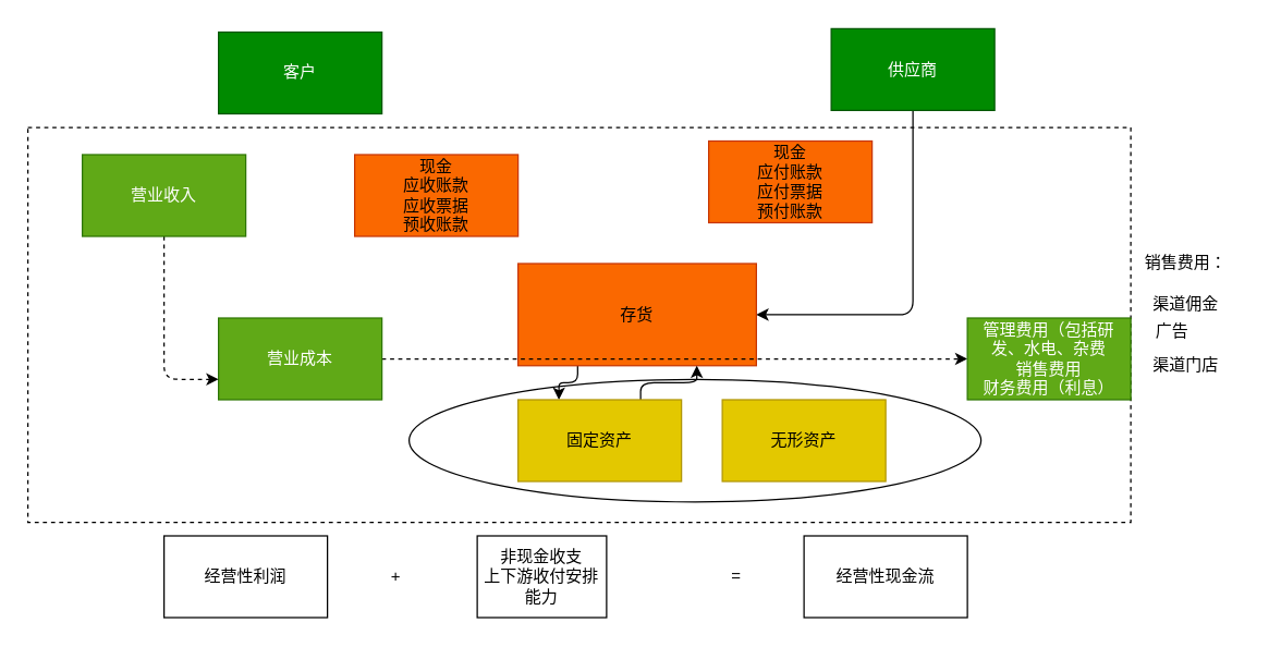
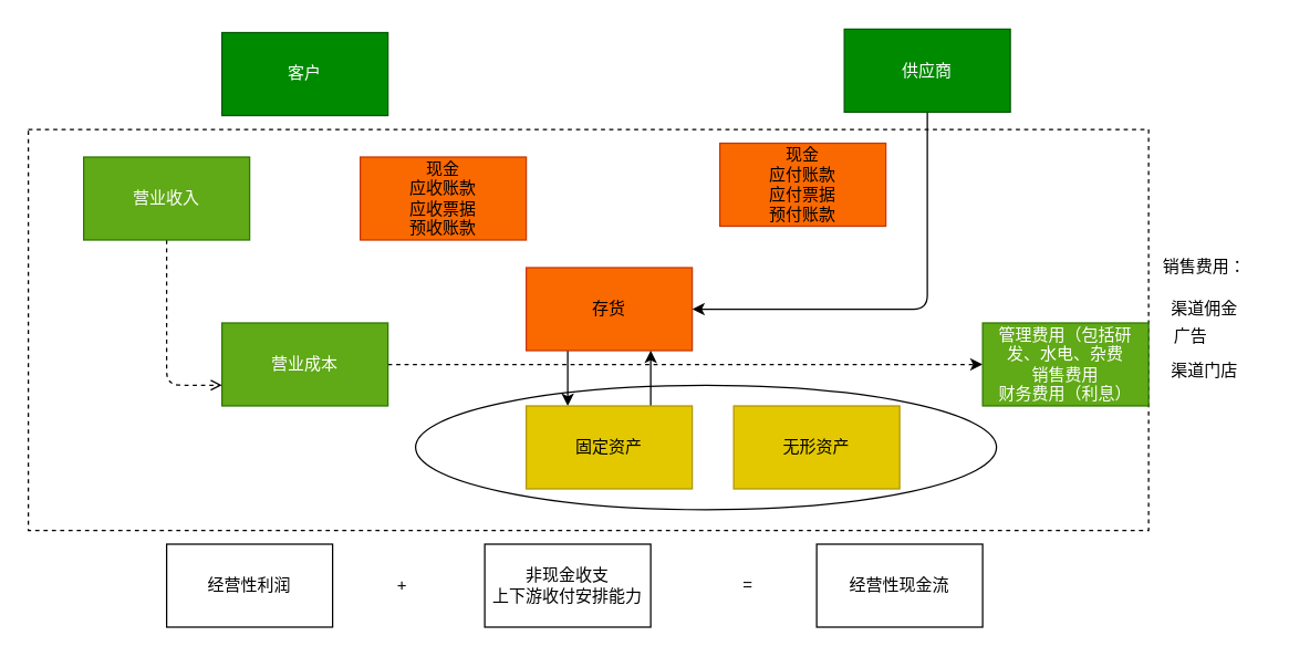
  <mxCell id="0" />
  <mxCell id="1" parent="0" />
  <mxCell id="2" value="" style="whiteSpace=wrap;html=1;dashed=1;" parent="1" vertex="1"><mxGeometry x="20" y="93" width="810" height="290" as="geometry" /></mxCell>
  <mxCell id="3" value="" style="ellipse;whiteSpace=wrap;html=1;" parent="1" vertex="1"><mxGeometry x="300" y="278" width="420" height="90" as="geometry" /></mxCell>
  <mxCell id="4" value="客户" style="whiteSpace=wrap;html=1;fillColor=#008a00;fontColor=#ffffff;strokeColor=#005700;" parent="1" vertex="1"><mxGeometry x="160" y="23" width="120" height="60" as="geometry" /></mxCell>
  <mxCell id="5" style="edgeStyle=orthogonalEdgeStyle;html=1;entryX=1;entryY=0.5;entryDx=0;entryDy=0;exitX=0.5;exitY=1;exitDx=0;exitDy=0;" parent="1" source="6" target="8" edge="1"><mxGeometry relative="1" as="geometry"><mxPoint x="590" y="205.5" as="targetPoint" /></mxGeometry></mxCell>
  <mxCell id="6" value="供应商" style="whiteSpace=wrap;html=1;fillColor=#008a00;fontColor=#ffffff;strokeColor=#005700;" parent="1" vertex="1"><mxGeometry x="610" y="20.5" width="120" height="60" as="geometry" /></mxCell>
  <mxCell id="7" style="edgeStyle=orthogonalEdgeStyle;html=1;exitX=0.25;exitY=1;exitDx=0;exitDy=0;entryX=0.25;entryY=0;entryDx=0;entryDy=0;" parent="1" source="8" target="17" edge="1"><mxGeometry relative="1" as="geometry" /></mxCell>
- <mxCell id="8" value="存货" style="whiteSpace=wrap;html=1;fillColor=#fa6800;fontColor=#000000;strokeColor=#C73500;" parent="1" vertex="1"><mxGeometry x="380" y="193" width="175" height="75" as="geometry" /></mxCell>
+ <mxCell id="8" value="存货" style="whiteSpace=wrap;html=1;fillColor=#fa6800;fontColor=#000000;strokeColor=#C73500;" parent="1" vertex="1"><mxGeometry x="380" y="193" width="120" height="60" as="geometry" /></mxCell>
  <mxCell id="9" style="edgeStyle=orthogonalEdgeStyle;html=1;exitX=1;exitY=0.5;exitDx=0;exitDy=0;entryX=0;entryY=0.5;entryDx=0;entryDy=0;dashed=1;" parent="1" source="10" target="15" edge="1"><mxGeometry relative="1" as="geometry" /></mxCell>
  <mxCell id="10" value="营业成本" style="whiteSpace=wrap;html=1;fillColor=#60a917;fontColor=#ffffff;strokeColor=#2D7600;" parent="1" vertex="1"><mxGeometry x="160" y="233" width="120" height="60" as="geometry" /></mxCell>
- <mxCell id="11" style="edgeStyle=orthogonalEdgeStyle;html=1;exitX=0.5;exitY=1;exitDx=0;exitDy=0;entryX=0;entryY=0.75;entryDx=0;entryDy=0;dashed=1;" parent="1" source="12" target="10" edge="1"><mxGeometry relative="1" as="geometry" /></mxCell>
+ <mxCell id="11" style="edgeStyle=orthogonalEdgeStyle;html=1;exitX=0.5;exitY=1;exitDx=0;exitDy=0;entryX=0;entryY=0.75;entryDx=0;entryDy=0;dashed=1;endArrow=open;" parent="1" source="12" target="10" edge="1"><mxGeometry relative="1" as="geometry" /></mxCell>
  <mxCell id="12" value="营业收入" style="whiteSpace=wrap;html=1;fillColor=#60a917;fontColor=#ffffff;strokeColor=#2D7600;" parent="1" vertex="1"><mxGeometry x="60" y="113" width="120" height="60" as="geometry" /></mxCell>
  <mxCell id="13" value="现金&lt;br&gt;应收账款&lt;br&gt;应收票据&lt;br&gt;预收账款" style="whiteSpace=wrap;html=1;fillColor=#fa6800;fontColor=#000000;strokeColor=#C73500;" parent="1" vertex="1"><mxGeometry x="260" y="113" width="120" height="60" as="geometry" /></mxCell>
  <mxCell id="14" value="现金&lt;br&gt;应付账款&lt;br&gt;应付票据&lt;br&gt;预付账款" style="whiteSpace=wrap;html=1;fillColor=#fa6800;fontColor=#000000;strokeColor=#C73500;" parent="1" vertex="1"><mxGeometry x="520" y="103" width="120" height="60" as="geometry" /></mxCell>
  <mxCell id="15" value="管理费用（包括研发、水电、杂费&lt;br&gt;销售费用&lt;br&gt;财务费用（利息）" style="whiteSpace=wrap;html=1;fillColor=#60a917;fontColor=#ffffff;strokeColor=#2D7600;" parent="1" vertex="1"><mxGeometry x="710" y="233" width="120" height="60" as="geometry" /></mxCell>
  <mxCell id="16" style="edgeStyle=orthogonalEdgeStyle;html=1;exitX=0.75;exitY=0;exitDx=0;exitDy=0;entryX=0.75;entryY=1;entryDx=0;entryDy=0;" parent="1" source="17" target="8" edge="1"><mxGeometry relative="1" as="geometry"><mxPoint x="470" y="263" as="targetPoint" /></mxGeometry></mxCell>
  <mxCell id="17" value="固定资产" style="whiteSpace=wrap;html=1;fillColor=#e3c800;fontColor=#000000;strokeColor=#B09500;" parent="1" vertex="1"><mxGeometry x="380" y="293" width="120" height="60" as="geometry" /></mxCell>
  <mxCell id="18" value="无形资产" style="whiteSpace=wrap;html=1;fillColor=#e3c800;fontColor=#000000;strokeColor=#B09500;" parent="1" vertex="1"><mxGeometry x="530" y="293" width="120" height="60" as="geometry" /></mxCell>
  <mxCell id="19" value="经营性利润" style="whiteSpace=wrap;html=1;" parent="1" vertex="1"><mxGeometry x="120" y="393" width="120" height="60" as="geometry" /></mxCell>
  <mxCell id="20" value="经营性现金流" style="whiteSpace=wrap;html=1;" parent="1" vertex="1"><mxGeometry x="590" y="393" width="120" height="60" as="geometry" /></mxCell>
- <mxCell id="21" value="非现金收支&lt;br&gt;上下游收付安排能力" style="whiteSpace=wrap;html=1;" parent="1" vertex="1"><mxGeometry x="350" y="393" width="95" height="60" as="geometry" /></mxCell>
+ <mxCell id="21" value="非现金收支&lt;br&gt;上下游收付安排能力" style="whiteSpace=wrap;html=1;" parent="1" vertex="1"><mxGeometry x="350" y="393" width="120" height="60" as="geometry" /></mxCell>
  <mxCell id="22" value="渠道佣金" style="text;html=1;align=center;verticalAlign=middle;resizable=0;points=[];autosize=1;strokeColor=none;fillColor=none;" parent="1" vertex="1"><mxGeometry x="840" y="213" width="60" height="20" as="geometry" /></mxCell>
  <mxCell id="23" value="广告" style="text;html=1;align=center;verticalAlign=middle;resizable=0;points=[];autosize=1;strokeColor=none;fillColor=none;" parent="1" vertex="1"><mxGeometry x="840" y="233" width="40" height="20" as="geometry" /></mxCell>
  <mxCell id="24" value="渠道门店" style="text;html=1;align=center;verticalAlign=middle;resizable=0;points=[];autosize=1;strokeColor=none;fillColor=none;" parent="1" vertex="1"><mxGeometry x="840" y="258" width="60" height="20" as="geometry" /></mxCell>
  <mxCell id="25" value="销售费用：" style="text;html=1;align=center;verticalAlign=middle;resizable=0;points=[];autosize=1;strokeColor=none;fillColor=none;" parent="1" vertex="1"><mxGeometry x="830" y="183" width="80" height="20" as="geometry" /></mxCell>
  <mxCell id="26" value="=" style="text;html=1;align=center;verticalAlign=middle;resizable=0;points=[];autosize=1;strokeColor=none;fillColor=none;" parent="1" vertex="1"><mxGeometry x="530" y="413" width="20" height="20" as="geometry" /></mxCell>
  <mxCell id="27" value="+" style="text;html=1;align=center;verticalAlign=middle;resizable=0;points=[];autosize=1;strokeColor=none;fillColor=none;" parent="1" vertex="1"><mxGeometry x="280" y="413" width="20" height="20" as="geometry" /></mxCell>
